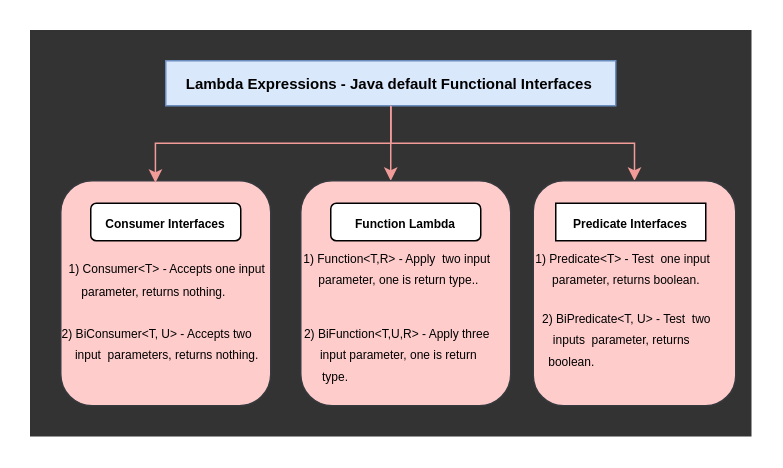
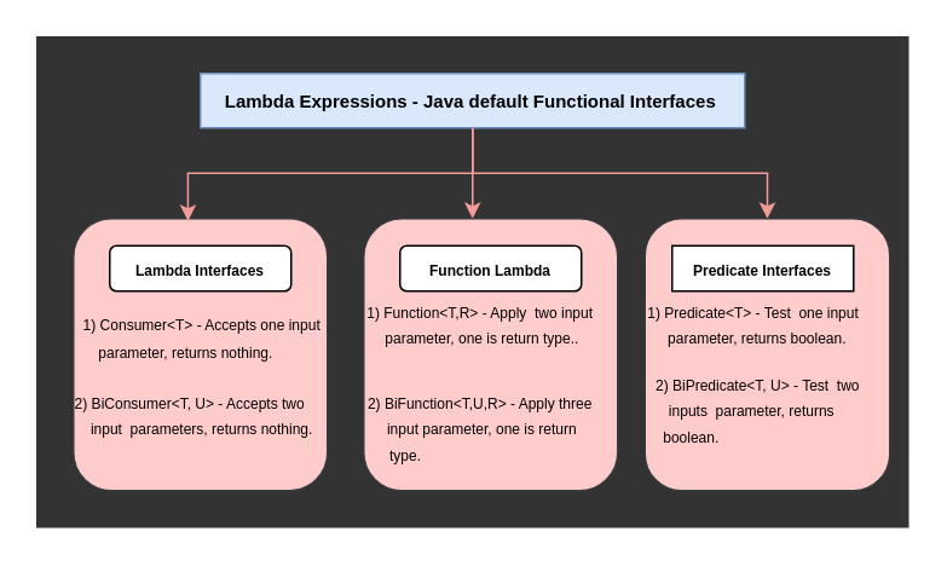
  <mxCell id="0" />
  <mxCell id="1" parent="0" />
  <mxCell id="2" value="" style="rounded=0;whiteSpace=wrap;html=1;strokeColor=#333333;fillColor=#333333;movable=0;resizable=0;rotatable=0;deletable=0;editable=0;locked=1;connectable=0;" parent="1" vertex="1"><mxGeometry width="480" height="270" as="geometry" x="20" y="20" /></mxCell>
  <mxCell id="3" style="edgeStyle=orthogonalEdgeStyle;rounded=0;orthogonalLoop=1;jettySize=auto;html=1;strokeColor=#F19C99;" edge="1" parent="1" source="5"><mxGeometry relative="1" as="geometry"><mxPoint x="260" y="120" as="targetPoint" /></mxGeometry></mxCell>
  <mxCell id="4" style="edgeStyle=orthogonalEdgeStyle;rounded=0;orthogonalLoop=1;jettySize=auto;html=1;fillColor=#ffcccc;strokeColor=#F19C99;" edge="1" parent="1" source="5" target="8"><mxGeometry relative="1" as="geometry" /></mxCell>
  <mxCell id="5" value="&lt;font style=&quot;font-size: 10px;&quot;&gt;&lt;b&gt;&amp;nbsp; &amp;nbsp; Lambda Expressions - Java default Functional Interfaces&lt;span style=&quot;white-space: pre;&quot;&gt;&#09;&lt;/span&gt;&amp;nbsp;&amp;nbsp;&lt;/b&gt;&lt;/font&gt;" style="rounded=0;whiteSpace=wrap;html=1;fillColor=#dae8fc;strokeColor=#6c8ebf;" parent="1" vertex="1"><mxGeometry x="110" y="40" width="300" height="30" as="geometry" /></mxCell>
  <mxCell id="6" value="&lt;b&gt;&lt;font style=&quot;font-size: 7px;&quot;&gt;&lt;br&gt;&lt;/font&gt;&lt;/b&gt;" style="rounded=1;whiteSpace=wrap;html=1;fillColor=#ffcccc;strokeColor=#36393d;" parent="1" vertex="1"><mxGeometry x="40" y="120" width="140" height="150" as="geometry" /></mxCell>
  <mxCell id="7" value="" style="rounded=1;whiteSpace=wrap;html=1;fillColor=#ffcccc;strokeColor=#36393d;" parent="1" vertex="1"><mxGeometry x="200" y="120" width="140" height="150" as="geometry" /></mxCell>
  <mxCell id="8" value="" style="rounded=1;whiteSpace=wrap;html=1;fillColor=#ffcccc;strokeColor=#36393d;" parent="1" vertex="1"><mxGeometry x="355" y="120" width="135" height="150" as="geometry" /></mxCell>
- <mxCell id="9" value="&lt;font style=&quot;font-size: 8px;&quot;&gt;&lt;b style=&quot;&quot;&gt;Consumer Interfaces&lt;/b&gt;&lt;/font&gt;" style="rounded=1;whiteSpace=wrap;html=1;" parent="1" vertex="1"><mxGeometry x="60" y="135" width="100" height="25" as="geometry" /></mxCell>
+ <mxCell id="9" value="&lt;font style=&quot;font-size: 8px;&quot;&gt;&lt;b style=&quot;&quot;&gt;Lambda Interfaces&lt;/b&gt;&lt;/font&gt;" style="rounded=1;whiteSpace=wrap;html=1;" parent="1" vertex="1"><mxGeometry x="60" y="135" width="100" height="25" as="geometry" /></mxCell>
  <mxCell id="10" value="&lt;font style=&quot;font-size: 8px;&quot;&gt;&lt;b style=&quot;&quot;&gt;Function Lambda&lt;/b&gt;&lt;/font&gt;" style="rounded=1;whiteSpace=wrap;html=1;" parent="1" vertex="1"><mxGeometry x="220" y="135" width="100" height="25" as="geometry" /></mxCell>
  <mxCell id="11" value="&lt;font style=&quot;font-size: 8px;&quot;&gt;&lt;b style=&quot;&quot;&gt;Predicate Interfaces&lt;/b&gt;&lt;/font&gt;" style="whiteSpace=wrap;html=1;rounded=0;" parent="1" vertex="1"><mxGeometry x="370" y="135" width="100" height="25" as="geometry" /></mxCell>
  <mxCell id="12" value="&lt;font style=&quot;font-size: 8px;&quot;&gt;&amp;nbsp; 1) Consumer&amp;lt;T&amp;gt; - Accepts one input&amp;nbsp; &amp;nbsp; &amp;nbsp; &amp;nbsp;parameter, returns nothing.&amp;nbsp; &amp;nbsp; &amp;nbsp; &amp;nbsp; &amp;nbsp; &amp;nbsp;&amp;nbsp;&lt;/font&gt;" style="text;html=1;align=center;verticalAlign=middle;whiteSpace=wrap;rounded=0;" parent="1" vertex="1"><mxGeometry x="40" y="170" width="140" height="30" as="geometry" /></mxCell>
  <mxCell id="13" value="&lt;font style=&quot;font-size: 8px;&quot;&gt;2) BiConsumer&amp;lt;T, U&amp;gt; - Accepts two&amp;nbsp; &amp;nbsp; &amp;nbsp; &amp;nbsp; &amp;nbsp; input&amp;nbsp; parameters, returns nothing.&amp;nbsp; &amp;nbsp; &amp;nbsp; &amp;nbsp; &amp;nbsp; &amp;nbsp; &amp;nbsp;&lt;/font&gt;" style="text;html=1;align=center;verticalAlign=middle;whiteSpace=wrap;rounded=0;" parent="1" vertex="1"><mxGeometry x="40" y="220" width="140" height="30" as="geometry" /></mxCell>
  <mxCell id="14" value="&lt;font style=&quot;font-size: 8px;&quot;&gt;1) Function&amp;lt;T,R&amp;gt; - Apply&amp;nbsp; two input&amp;nbsp; &amp;nbsp; &amp;nbsp; &amp;nbsp; &amp;nbsp; &amp;nbsp;parameter, one is return type..&amp;nbsp; &amp;nbsp; &amp;nbsp; &amp;nbsp; &amp;nbsp; &amp;nbsp; &amp;nbsp;&amp;nbsp;&lt;/font&gt;" style="text;html=1;align=center;verticalAlign=middle;whiteSpace=wrap;rounded=0;" vertex="1" parent="1"><mxGeometry x="200" y="170" width="140" height="30" as="geometry" /></mxCell>
  <mxCell id="15" value="&lt;font style=&quot;font-size: 8px;&quot;&gt;2) BiFunction&amp;lt;T,U,R&amp;gt; - Apply three&amp;nbsp; &amp;nbsp; &amp;nbsp; &amp;nbsp; &amp;nbsp; &amp;nbsp;input parameter, one is return&amp;nbsp; &amp;nbsp; &amp;nbsp; &amp;nbsp; &amp;nbsp; &amp;nbsp;type.&amp;nbsp; &amp;nbsp; &amp;nbsp; &amp;nbsp; &amp;nbsp; &amp;nbsp; &amp;nbsp; &amp;nbsp; &amp;nbsp; &amp;nbsp; &amp;nbsp; &amp;nbsp; &amp;nbsp; &amp;nbsp; &amp;nbsp; &amp;nbsp; &amp;nbsp; &amp;nbsp; &amp;nbsp; &amp;nbsp; &amp;nbsp; &amp;nbsp;&lt;/font&gt;" style="text;html=1;align=center;verticalAlign=middle;whiteSpace=wrap;rounded=0;" vertex="1" parent="1"><mxGeometry x="200" y="220" width="140" height="30" as="geometry" /></mxCell>
  <mxCell id="16" value="&lt;font style=&quot;font-size: 8px;&quot;&gt;1) Predicate&amp;lt;T&amp;gt; - Test&amp;nbsp; one input&amp;nbsp; &amp;nbsp; &amp;nbsp; &amp;nbsp; &amp;nbsp; &amp;nbsp; &amp;nbsp; parameter, returns boolean.&amp;nbsp; &amp;nbsp; &amp;nbsp; &amp;nbsp; &amp;nbsp; &amp;nbsp; &amp;nbsp;&amp;nbsp;&lt;/font&gt;" style="text;html=1;align=center;verticalAlign=middle;whiteSpace=wrap;rounded=0;" vertex="1" parent="1"><mxGeometry x="355" y="170" width="140" height="30" as="geometry" /></mxCell>
  <mxCell id="17" value="&lt;font style=&quot;font-size: 8px;&quot;&gt;2) BiPredicate&amp;lt;T, U&amp;gt; - Test&amp;nbsp; two inputs&amp;nbsp; parameter, returns&amp;nbsp; &amp;nbsp; boolean.&amp;nbsp; &amp;nbsp; &amp;nbsp; &amp;nbsp; &amp;nbsp; &amp;nbsp; &amp;nbsp; &amp;nbsp; &amp;nbsp; &amp;nbsp; &amp;nbsp; &amp;nbsp; &amp;nbsp; &amp;nbsp; &amp;nbsp; &amp;nbsp; &amp;nbsp;&lt;/font&gt;" style="text;html=1;align=center;verticalAlign=middle;whiteSpace=wrap;rounded=0;" vertex="1" parent="1"><mxGeometry x="355" y="210" width="125" height="30" as="geometry" /></mxCell>
  <mxCell id="18" style="edgeStyle=orthogonalEdgeStyle;rounded=0;orthogonalLoop=1;jettySize=auto;html=1;entryX=0.451;entryY=0.009;entryDx=0;entryDy=0;entryPerimeter=0;fillColor=#ffcccc;strokeColor=#F19C99;" edge="1" parent="1" source="5" target="6"><mxGeometry relative="1" as="geometry" /></mxCell>
